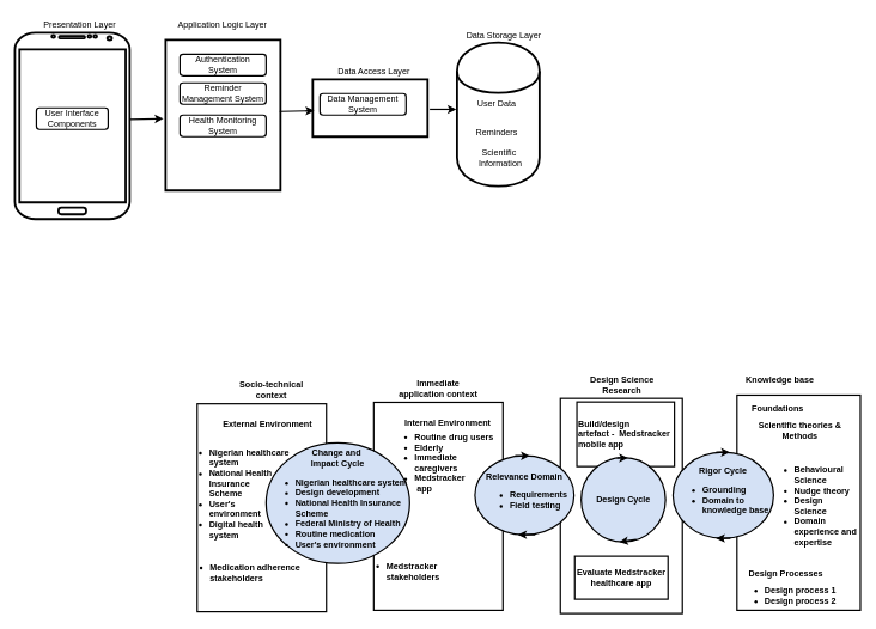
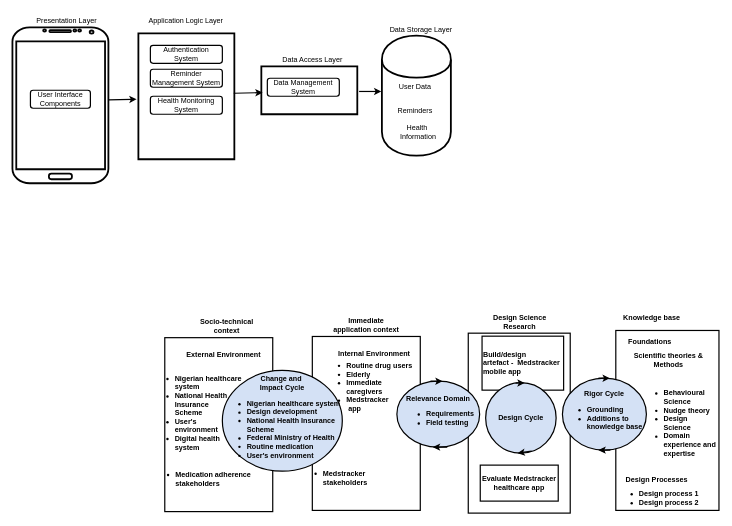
  <mxCell id="0" />
  <mxCell id="1" parent="0" />
  <mxCell id="2" value="" style="verticalLabelPosition=bottom;verticalAlign=top;html=1;shadow=0;dashed=0;strokeWidth=3;shape=mxgraph.android.phone2;strokeColor=#030303;" parent="1" vertex="1"><mxGeometry x="20" y="45" width="160" height="260" as="geometry" /></mxCell>
  <mxCell id="3" value="" style="ellipse;whiteSpace=wrap;html=1;align=center;aspect=fixed;fillColor=none;strokeColor=none;resizable=0;perimeter=centerPerimeter;rotatable=0;allowArrows=0;points=[];outlineConnect=1;" parent="1" vertex="1"><mxGeometry x="445" y="160" width="10" height="10" as="geometry" /></mxCell>
  <mxCell id="4" value="" style="ellipse;whiteSpace=wrap;html=1;align=center;aspect=fixed;fillColor=none;strokeColor=none;resizable=0;perimeter=centerPerimeter;rotatable=0;allowArrows=0;points=[];outlineConnect=1;" parent="1" vertex="1"><mxGeometry x="475" y="140" width="10" height="10" as="geometry" /></mxCell>
  <mxCell id="5" value="User Interface Components" style="rounded=1;whiteSpace=wrap;html=1;strokeWidth=2;" parent="1" vertex="1"><mxGeometry x="50" y="150" width="100" height="30" as="geometry" /></mxCell>
  <mxCell id="6" value="" style="verticalLabelPosition=bottom;verticalAlign=top;html=1;shape=mxgraph.basic.rect;fillColor2=none;strokeWidth=3;size=20;indent=5;" parent="1" vertex="1"><mxGeometry x="230" y="55" width="160" height="210" as="geometry" /></mxCell>
  <mxCell id="7" value="Reminder Management System" style="rounded=1;whiteSpace=wrap;html=1;strokeWidth=2;" parent="1" vertex="1"><mxGeometry x="250" y="115" width="120" height="30" as="geometry" /></mxCell>
  <mxCell id="8" value="Authentication System" style="rounded=1;whiteSpace=wrap;html=1;strokeWidth=2;" parent="1" vertex="1"><mxGeometry x="250" y="75" width="120" height="30" as="geometry" /></mxCell>
  <mxCell id="9" value="Health Monitoring System&lt;span style=&quot;color: rgba(0, 0, 0, 0); font-family: monospace; font-size: 0px; text-align: start; text-wrap-mode: nowrap;&quot;&gt;%3CmxGraphModel%3E%3Croot%3E%3CmxCell%20id%3D%220%22%2F%3E%3CmxCell%20id%3D%221%22%20parent%3D%220%22%2F%3E%3CmxCell%20id%3D%222%22%20value%3D%22reminder%20management%22%20style%3D%22rounded%3D1%3BwhiteSpace%3Dwrap%3Bhtml%3D1%3B%22%20vertex%3D%221%22%20parent%3D%221%22%3E%3CmxGeometry%20x%3D%22280%22%20y%3D%22190%22%20width%3D%22120%22%20height%3D%2230%22%20as%3D%22geometry%22%2F%3E%3C%2FmxCell%3E%3C%2Froot%3E%3C%2FmxGraphModel%3E&lt;/span&gt;&lt;span style=&quot;color: rgba(0, 0, 0, 0); font-family: monospace; font-size: 0px; text-align: start; text-wrap-mode: nowrap;&quot;&gt;%3CmxGraphModel%3E%3Croot%3E%3CmxCell%20id%3D%220%22%2F%3E%3CmxCell%20id%3D%221%22%20parent%3D%220%22%2F%3E%3CmxCell%20id%3D%222%22%20value%3D%22reminder%20management%22%20style%3D%22rounded%3D1%3BwhiteSpace%3Dwrap%3Bhtml%3D1%3B%22%20vertex%3D%221%22%20parent%3D%221%22%3E%3CmxGeometry%20x%3D%22280%22%20y%3D%22190%22%20width%3D%22120%22%20height%3D%2230%22%20as%3D%22geometry%22%2F%3E%3C%2FmxCell%3E%3C%2Froot%3E%3C%2FmxGraphModel%3E S&amp;nbsp;&lt;/span&gt;" style="rounded=1;whiteSpace=wrap;html=1;strokeWidth=2;" parent="1" vertex="1"><mxGeometry x="250" y="160" width="120" height="30" as="geometry" /></mxCell>
  <mxCell id="10" value="" style="verticalLabelPosition=bottom;verticalAlign=top;html=1;shape=mxgraph.basic.rect;fillColor2=none;strokeWidth=3;size=20;indent=5;" parent="1" vertex="1"><mxGeometry x="435" y="110" width="160" height="80" as="geometry" /></mxCell>
  <mxCell id="11" value="Data Management System" style="rounded=1;whiteSpace=wrap;html=1;strokeWidth=2;" parent="1" vertex="1"><mxGeometry x="445" y="130" width="120" height="30" as="geometry" /></mxCell>
  <mxCell id="12" value="Data Storage Layer" style="text;html=1;align=center;verticalAlign=middle;resizable=0;points=[];autosize=1;strokeColor=none;fillColor=none;" parent="1" vertex="1"><mxGeometry x="636" y="34" width="130" height="30" as="geometry" /></mxCell>
  <mxCell id="13" value="Data Access Layer" style="text;html=1;align=center;verticalAlign=middle;resizable=0;points=[];autosize=1;strokeColor=none;fillColor=none;" parent="1" vertex="1"><mxGeometry x="460" y="84" width="120" height="30" as="geometry" /></mxCell>
  <mxCell id="14" value="Application Logic Layer" style="text;html=1;align=center;verticalAlign=middle;resizable=0;points=[];autosize=1;strokeColor=none;fillColor=none;" parent="1" vertex="1"><mxGeometry x="234" y="20" width="150" height="30" as="geometry" /></mxCell>
  <mxCell id="15" value="Presentation Layer" style="text;html=1;align=center;verticalAlign=middle;resizable=0;points=[];autosize=1;strokeColor=none;fillColor=none;" parent="1" vertex="1"><mxGeometry x="50" y="20" width="120" height="30" as="geometry" /></mxCell>
  <mxCell id="16" value="" style="endArrow=classic;html=1;rounded=0;exitX=1;exitY=0.465;exitDx=0;exitDy=0;exitPerimeter=0;strokeWidth=2;entryX=-0.019;entryY=0.524;entryDx=0;entryDy=0;entryPerimeter=0;" parent="1" source="2" target="6" edge="1"><mxGeometry width="50" height="50" relative="1" as="geometry"><mxPoint x="190" y="355" as="sourcePoint" /><mxPoint x="230" y="175" as="targetPoint" /></mxGeometry></mxCell>
  <mxCell id="17" value="" style="endArrow=classic;html=1;rounded=0;exitX=0.994;exitY=0.476;exitDx=0;exitDy=0;exitPerimeter=0;entryX=0.013;entryY=0.536;entryDx=0;entryDy=0;entryPerimeter=0;strokeWidth=2;" parent="1" source="6" edge="1"><mxGeometry width="50" height="50" relative="1" as="geometry"><mxPoint x="390" y="146" as="sourcePoint" /><mxPoint x="437.08" y="153.88" as="targetPoint" /></mxGeometry></mxCell>
  <mxCell id="18" value="" style="shape=cylinder;whiteSpace=wrap;html=1;boundedLbl=1;backgroundOutline=1;strokeWidth=3;" parent="1" vertex="1"><mxGeometry x="636" y="59" width="115" height="200" as="geometry" /></mxCell>
  <mxCell id="19" value="User Data" style="text;html=1;align=center;verticalAlign=middle;resizable=0;points=[];autosize=1;strokeColor=none;fillColor=none;" parent="1" vertex="1"><mxGeometry x="651" y="129" width="80" height="30" as="geometry" /></mxCell>
  <mxCell id="20" value="Reminders&lt;span style=&quot;color: rgba(0, 0, 0, 0); font-family: monospace; font-size: 0px; text-align: start;&quot;&gt;%3CmxGraphModel%3E%3Croot%3E%3CmxCell%20id%3D%220%22%2F%3E%3CmxCell%20id%3D%221%22%20parent%3D%220%22%2F%3E%3CmxCell%20id%3D%222%22%20value%3D%22User%20Data%22%20style%3D%22text%3Bhtml%3D1%3Balign%3Dcenter%3BverticalAlign%3Dmiddle%3Bresizable%3D0%3Bpoints%3D%5B%5D%3Bautosize%3D1%3BstrokeColor%3Dnone%3BfillColor%3Dnone%3B%22%20vertex%3D%221%22%20parent%3D%221%22%3E%3CmxGeometry%20x%3D%22685%22%20y%3D%22170%22%20width%3D%2280%22%20height%3D%2230%22%20as%3D%22geometry%22%2F%3E%3C%2FmxCell%3E%3C%2Froot%3E%3C%2FmxGraphModel%3E&lt;/span&gt;" style="text;html=1;align=center;verticalAlign=middle;resizable=0;points=[];autosize=1;strokeColor=none;fillColor=none;" parent="1" vertex="1"><mxGeometry x="651" y="169" width="80" height="30" as="geometry" /></mxCell>
- <mxCell id="21" value="Scientific&amp;nbsp;&lt;div&gt;Information&lt;/div&gt;" style="text;html=1;align=center;verticalAlign=middle;resizable=0;points=[];autosize=1;strokeColor=none;fillColor=none;" parent="1" vertex="1"><mxGeometry x="656" y="199" width="80" height="40" as="geometry" /></mxCell>
+ <mxCell id="21" value="Health&amp;nbsp;&lt;div&gt;Information&lt;/div&gt;" style="text;html=1;align=center;verticalAlign=middle;resizable=0;points=[];autosize=1;strokeColor=none;fillColor=none;" parent="1" vertex="1"><mxGeometry x="656" y="199" width="80" height="40" as="geometry" /></mxCell>
  <mxCell id="22" value="" style="endArrow=classic;html=1;rounded=0;entryX=0.013;entryY=0.536;entryDx=0;entryDy=0;entryPerimeter=0;strokeWidth=2;" parent="1" edge="1"><mxGeometry width="50" height="50" relative="1" as="geometry"><mxPoint x="598" y="152" as="sourcePoint" /><mxPoint x="635" y="152" as="targetPoint" /></mxGeometry></mxCell>
  <mxCell id="23" value="" style="rounded=0;whiteSpace=wrap;html=1;strokeColor=#000000;strokeWidth=2;fontStyle=1" parent="1" vertex="1"><mxGeometry x="780" y="555" width="170" height="300" as="geometry" /></mxCell>
  <mxCell id="24" value="" style="rounded=0;whiteSpace=wrap;html=1;strokeColor=#000000;strokeWidth=2;align=left;fontStyle=1" parent="1" vertex="1"><mxGeometry x="520" y="560.5" width="180" height="290" as="geometry" /></mxCell>
  <mxCell id="25" value="Immediate application context" style="text;html=1;strokeColor=none;fillColor=none;align=center;verticalAlign=middle;whiteSpace=wrap;rounded=0;fontStyle=1;strokeWidth=2;" parent="1" vertex="1"><mxGeometry x="550" y="526.5" width="120" height="30" as="geometry" /></mxCell>
  <mxCell id="26" value="Build/design&lt;br&gt;artefact -&amp;nbsp; Medstracker mobile app" style="rounded=0;whiteSpace=wrap;html=1;strokeColor=#000000;strokeWidth=2;align=left;fontStyle=1" parent="1" vertex="1"><mxGeometry x="803" y="560" width="136" height="90" as="geometry" /></mxCell>
  <mxCell id="27" value="Evaluate Medstracker healthcare app" style="rounded=0;whiteSpace=wrap;html=1;strokeColor=#000000;strokeWidth=2;fontStyle=1" parent="1" vertex="1"><mxGeometry x="800" y="775" width="130" height="60" as="geometry" /></mxCell>
  <mxCell id="28" value="Design Science Research" style="text;html=1;strokeColor=none;fillColor=none;align=center;verticalAlign=middle;whiteSpace=wrap;rounded=0;fontStyle=1;strokeWidth=2;" parent="1" vertex="1"><mxGeometry x="803" y="520.5" width="126" height="30" as="geometry" /></mxCell>
  <mxCell id="29" value="" style="rounded=0;whiteSpace=wrap;html=1;strokeColor=#000000;strokeWidth=2;align=left;fontStyle=1" parent="1" vertex="1"><mxGeometry x="1026" y="550.5" width="172" height="300" as="geometry" /></mxCell>
  <mxCell id="30" value="Knowledge base" style="text;html=1;strokeColor=none;fillColor=none;align=center;verticalAlign=middle;whiteSpace=wrap;rounded=0;fontStyle=1;strokeWidth=2;" parent="1" vertex="1"><mxGeometry x="1031" y="515" width="110" height="30" as="geometry" /></mxCell>
  <mxCell id="31" value="&lt;span&gt;Design Cycle&lt;/span&gt;" style="ellipse;whiteSpace=wrap;html=1;aspect=fixed;strokeColor=#000000;strokeWidth=2;fillColor=#D4E1F5;fontStyle=1" parent="1" vertex="1"><mxGeometry x="809" y="637.5" width="117.5" height="117.5" as="geometry" /></mxCell>
  <mxCell id="32" value="&lt;span style=&quot;text-align: left&quot;&gt;Internal Environment&amp;nbsp;&lt;br&gt;&lt;br&gt;&lt;/span&gt;" style="text;html=1;strokeColor=none;fillColor=none;align=center;verticalAlign=middle;whiteSpace=wrap;rounded=0;fontColor=#000000;fontStyle=1;strokeWidth=2;" parent="1" vertex="1"><mxGeometry x="520" y="585.5" width="210" height="20" as="geometry" /></mxCell>
  <mxCell id="33" value="&lt;ul&gt;&lt;li&gt;&lt;span style=&quot;&quot;&gt;Routine drug users&lt;/span&gt;&lt;/li&gt;&lt;li&gt;&lt;span style=&quot;&quot;&gt;Elderly&lt;/span&gt;&lt;/li&gt;&lt;li&gt;Immediate&amp;nbsp; &amp;nbsp; &amp;nbsp; &amp;nbsp; &amp;nbsp; &amp;nbsp; &amp;nbsp; &amp;nbsp; caregivers&amp;nbsp;&lt;/li&gt;&lt;li&gt;Medstracker&amp;nbsp; &amp;nbsp; &amp;nbsp; &amp;nbsp; &amp;nbsp; &amp;nbsp; &amp;nbsp; &amp;nbsp; &amp;nbsp; &amp;nbsp; &amp;nbsp;app&lt;/li&gt;&lt;/ul&gt;" style="text;html=1;strokeColor=none;fillColor=none;align=left;verticalAlign=middle;whiteSpace=wrap;rounded=0;fontColor=#000000;fontStyle=1;strokeWidth=2;" parent="1" vertex="1"><mxGeometry x="534.5" y="605" width="181" height="80" as="geometry" /></mxCell>
  <mxCell id="34" value="Foundations" style="text;html=1;strokeColor=none;fillColor=none;align=center;verticalAlign=middle;whiteSpace=wrap;rounded=0;fontColor=#000000;fontStyle=1;strokeWidth=2;" parent="1" vertex="1"><mxGeometry x="1053" y="555" width="60" height="30" as="geometry" /></mxCell>
  <mxCell id="35" value="&lt;ul&gt;&lt;li&gt;&lt;span style=&quot;background-color: initial;&quot;&gt;Behavioural Science&lt;/span&gt;&lt;/li&gt;&lt;li&gt;&lt;span style=&quot;background-color: initial;&quot;&gt;Nudge theory&lt;/span&gt;&lt;/li&gt;&lt;li&gt;&lt;span style=&quot;background-color: initial;&quot;&gt;Design Science&lt;/span&gt;&lt;/li&gt;&lt;li&gt;&lt;span style=&quot;background-color: initial;&quot;&gt;Domain experience and expertise&lt;/span&gt;&lt;/li&gt;&lt;/ul&gt;" style="text;html=1;strokeColor=none;fillColor=none;align=left;verticalAlign=middle;whiteSpace=wrap;rounded=0;fontColor=#000000;fontStyle=1;strokeWidth=2;" parent="1" vertex="1"><mxGeometry x="1064" y="617" width="130" height="175" as="geometry" /></mxCell>
  <mxCell id="36" value="Scientific theories &amp;amp; Methods" style="text;html=1;strokeColor=none;fillColor=none;align=center;verticalAlign=middle;whiteSpace=wrap;rounded=0;fontColor=#000000;fontStyle=1;strokeWidth=2;" parent="1" vertex="1"><mxGeometry x="1038" y="585" width="152" height="30" as="geometry" /></mxCell>
  <mxCell id="37" value="Design Processes" style="text;html=1;strokeColor=none;fillColor=none;align=center;verticalAlign=middle;whiteSpace=wrap;rounded=0;fontColor=#000000;fontStyle=1;strokeWidth=2;" parent="1" vertex="1"><mxGeometry x="1036" y="785" width="117" height="30" as="geometry" /></mxCell>
  <mxCell id="38" value="&lt;ul&gt;&lt;li style=&quot;text-align: left&quot;&gt;Design process 1&lt;/li&gt;&lt;li style=&quot;text-align: left&quot;&gt;Design process 2&lt;/li&gt;&lt;/ul&gt;" style="text;html=1;strokeColor=none;fillColor=none;align=center;verticalAlign=middle;whiteSpace=wrap;rounded=0;fontColor=#000000;fontStyle=1;strokeWidth=2;" parent="1" vertex="1"><mxGeometry x="1016" y="805" width="157" height="50" as="geometry" /></mxCell>
  <mxCell id="39" value="&lt;ul&gt;&lt;li&gt;Medstracker stakeholders&lt;/li&gt;&lt;/ul&gt;" style="text;html=1;strokeColor=none;fillColor=none;align=left;verticalAlign=middle;whiteSpace=wrap;rounded=0;fontColor=#000000;fontStyle=1;strokeWidth=2;" parent="1" vertex="1"><mxGeometry x="496" y="764.75" width="174" height="61.5" as="geometry" /></mxCell>
- <mxCell id="40" value="&lt;span&gt;Rigor Cycle&lt;br&gt;&lt;ul&gt;&lt;li style=&quot;text-align: left&quot;&gt;&lt;span&gt;Grounding&lt;/span&gt;&lt;/li&gt;&lt;li style=&quot;text-align: left&quot;&gt;Domain to knowledge base&lt;/li&gt;&lt;/ul&gt;&lt;/span&gt;" style="ellipse;whiteSpace=wrap;html=1;fontColor=#000000;strokeColor=#000000;strokeWidth=2;fillColor=#D4E1F5;fontStyle=1" parent="1" vertex="1"><mxGeometry x="937" y="630" width="140" height="120" as="geometry" /></mxCell>
+ <mxCell id="40" value="&lt;span&gt;Rigor Cycle&lt;br&gt;&lt;ul&gt;&lt;li style=&quot;text-align: left&quot;&gt;&lt;span&gt;Grounding&lt;/span&gt;&lt;/li&gt;&lt;li style=&quot;text-align: left&quot;&gt;Additions to knowledge base&lt;/li&gt;&lt;/ul&gt;&lt;/span&gt;" style="ellipse;whiteSpace=wrap;html=1;fontColor=#000000;strokeColor=#000000;strokeWidth=2;fillColor=#D4E1F5;fontStyle=1" parent="1" vertex="1"><mxGeometry x="937" y="630" width="140" height="120" as="geometry" /></mxCell>
  <mxCell id="41" value="&lt;span&gt;Relevance Domain&lt;br&gt;&lt;ul&gt;&lt;li style=&quot;text-align: left&quot;&gt;&lt;font color=&quot;#000000&quot;&gt;&lt;span&gt;Requirements&lt;/span&gt;&lt;/font&gt;&lt;/li&gt;&lt;li style=&quot;text-align: left&quot;&gt;&lt;font color=&quot;#000000&quot;&gt;&lt;span&gt;Field testing&lt;/span&gt;&lt;/font&gt;&lt;/li&gt;&lt;/ul&gt;&lt;/span&gt;" style="ellipse;whiteSpace=wrap;html=1;fontColor=#000000;strokeColor=#000000;strokeWidth=2;fillColor=#D4E1F5;fontStyle=1" parent="1" vertex="1"><mxGeometry x="661" y="635" width="138" height="110" as="geometry" /></mxCell>
  <mxCell id="42" value="" style="endArrow=classic;html=1;rounded=0;fontColor=#000000;strokeColor=#000000;strokeWidth=2;entryX=0.5;entryY=1;entryDx=0;entryDy=0;fontStyle=1" parent="1" edge="1"><mxGeometry width="50" height="50" relative="1" as="geometry"><mxPoint x="745" y="745" as="sourcePoint" /><mxPoint x="721" y="745" as="targetPoint" /></mxGeometry></mxCell>
  <mxCell id="43" value="" style="endArrow=classic;html=1;rounded=0;fontColor=#000000;strokeColor=#000000;strokeWidth=2;entryX=0.552;entryY=0.012;entryDx=0;entryDy=0;entryPerimeter=0;fontStyle=1" parent="1" edge="1"><mxGeometry width="50" height="50" relative="1" as="geometry"><mxPoint x="717" y="635" as="sourcePoint" /><mxPoint x="737.176" y="635.32" as="targetPoint" /></mxGeometry></mxCell>
  <mxCell id="44" value="" style="endArrow=classic;html=1;rounded=0;fontColor=#000000;strokeColor=#000000;strokeWidth=2;fontStyle=1" parent="1" edge="1"><mxGeometry width="50" height="50" relative="1" as="geometry"><mxPoint x="859" y="638" as="sourcePoint" /><mxPoint x="874" y="638" as="targetPoint" /></mxGeometry></mxCell>
  <mxCell id="45" value="" style="endArrow=classic;html=1;rounded=0;fontColor=#000000;strokeColor=#000000;strokeWidth=2;entryX=0.5;entryY=1;entryDx=0;entryDy=0;exitX=0.671;exitY=0.971;exitDx=0;exitDy=0;exitPerimeter=0;fontStyle=1" parent="1" edge="1"><mxGeometry width="50" height="50" relative="1" as="geometry"><mxPoint x="885.798" y="751.81" as="sourcePoint" /><mxPoint x="862.2" y="755" as="targetPoint" /></mxGeometry></mxCell>
  <mxCell id="46" value="" style="endArrow=classic;html=1;rounded=0;fontColor=#000000;strokeColor=#000000;strokeWidth=2;entryX=0.552;entryY=0.012;entryDx=0;entryDy=0;entryPerimeter=0;fontStyle=1" parent="1" edge="1"><mxGeometry width="50" height="50" relative="1" as="geometry"><mxPoint x="997" y="630" as="sourcePoint" /><mxPoint x="1015.996" y="630" as="targetPoint" /></mxGeometry></mxCell>
  <mxCell id="47" value="" style="endArrow=classic;html=1;rounded=0;fontColor=#000000;strokeColor=#000000;strokeWidth=2;entryX=0.5;entryY=1;entryDx=0;entryDy=0;fontStyle=1" parent="1" edge="1"><mxGeometry width="50" height="50" relative="1" as="geometry"><mxPoint x="1017" y="750" as="sourcePoint" /><mxPoint x="997" y="750" as="targetPoint" /></mxGeometry></mxCell>
  <mxCell id="48" value="" style="rounded=0;whiteSpace=wrap;html=1;strokeColor=#000000;strokeWidth=2;align=left;fontStyle=1" parent="1" vertex="1"><mxGeometry x="274" y="562.5" width="180" height="290" as="geometry" /></mxCell>
  <mxCell id="49" value="Socio-technical context" style="text;html=1;strokeColor=none;fillColor=none;align=center;verticalAlign=middle;whiteSpace=wrap;rounded=0;fontStyle=1;strokeWidth=2;" parent="1" vertex="1"><mxGeometry x="325" y="527.5" width="105" height="30" as="geometry" /></mxCell>
  <mxCell id="50" value="&lt;ul&gt;&lt;li&gt;Nigerian healthcare system&lt;/li&gt;&lt;li&gt;National Health Insurance&amp;nbsp; &amp;nbsp; &amp;nbsp; &amp;nbsp; &amp;nbsp; &amp;nbsp; &amp;nbsp; &amp;nbsp; &amp;nbsp; &amp;nbsp; &amp;nbsp; &amp;nbsp; Scheme&lt;/li&gt;&lt;li&gt;User's&amp;nbsp; &amp;nbsp; &amp;nbsp; &amp;nbsp; &amp;nbsp; &amp;nbsp; &amp;nbsp; &amp;nbsp; &amp;nbsp; &amp;nbsp; &amp;nbsp; environment&lt;/li&gt;&lt;li&gt;Digital health&amp;nbsp; &amp;nbsp; &amp;nbsp; &amp;nbsp; &amp;nbsp; system&lt;/li&gt;&lt;/ul&gt;" style="text;html=1;strokeColor=none;fillColor=none;align=left;verticalAlign=middle;whiteSpace=wrap;rounded=0;fontColor=#000000;fontStyle=1;strokeWidth=2;" parent="1" vertex="1"><mxGeometry x="249" y="647.5" width="181" height="80" as="geometry" /></mxCell>
  <mxCell id="51" value="&lt;ul&gt;&lt;li&gt;Medication adherence stakeholders&lt;/li&gt;&lt;/ul&gt;" style="text;html=1;strokeColor=none;fillColor=none;align=left;verticalAlign=middle;whiteSpace=wrap;rounded=0;fontColor=#000000;fontStyle=1;strokeWidth=2;" parent="1" vertex="1"><mxGeometry x="250" y="766.75" width="174" height="61.5" as="geometry" /></mxCell>
  <mxCell id="52" value="&lt;span style=&quot;text-align: left&quot;&gt;External Environment&amp;nbsp;&lt;br&gt;&lt;br&gt;&lt;/span&gt;" style="text;html=1;strokeColor=none;fillColor=none;align=center;verticalAlign=middle;whiteSpace=wrap;rounded=0;fontColor=#000000;fontStyle=1;strokeWidth=2;" parent="1" vertex="1"><mxGeometry x="269" y="587.5" width="210" height="20" as="geometry" /></mxCell>
  <mxCell id="53" value="&lt;span&gt;Change and&amp;nbsp;&lt;/span&gt;&lt;div&gt;&lt;span&gt;Impact Cycle&lt;br&gt;&lt;ul&gt;&lt;li style=&quot;text-align: left&quot;&gt;Nigerian healthcare system&lt;/li&gt;&lt;li style=&quot;text-align: left&quot;&gt;Design development&lt;/li&gt;&lt;li style=&quot;text-align: left&quot;&gt;National Health Insurance Scheme&lt;/li&gt;&lt;li style=&quot;text-align: left&quot;&gt;Federal Ministry of Health&amp;nbsp;&lt;/li&gt;&lt;li style=&quot;text-align: left&quot;&gt;Routine medication&lt;/li&gt;&lt;li style=&quot;text-align: left&quot;&gt;User's environment&lt;/li&gt;&lt;/ul&gt;&lt;/span&gt;&lt;/div&gt;" style="ellipse;whiteSpace=wrap;html=1;fontColor=#000000;strokeColor=#000000;strokeWidth=2;fillColor=#D4E1F5;fontStyle=1" parent="1" vertex="1"><mxGeometry x="370" y="617" width="200" height="168" as="geometry" /></mxCell>
